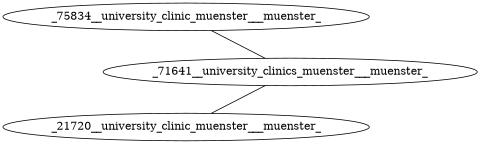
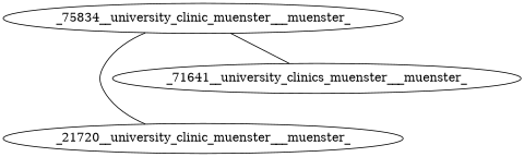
  graph {
    n1 [label=_75834__university_clinic_muenster___muenster_]
    _21720__university_clinic_muenster___muenster_
    _71641__university_clinics_muenster___muenster_
-   _71641__university_clinics_muenster___muenster_ -- _21720__university_clinic_muenster___muenster_
+   n1 -- _21720__university_clinic_muenster___muenster_
    n1 -- _71641__university_clinics_muenster___muenster_
  }
